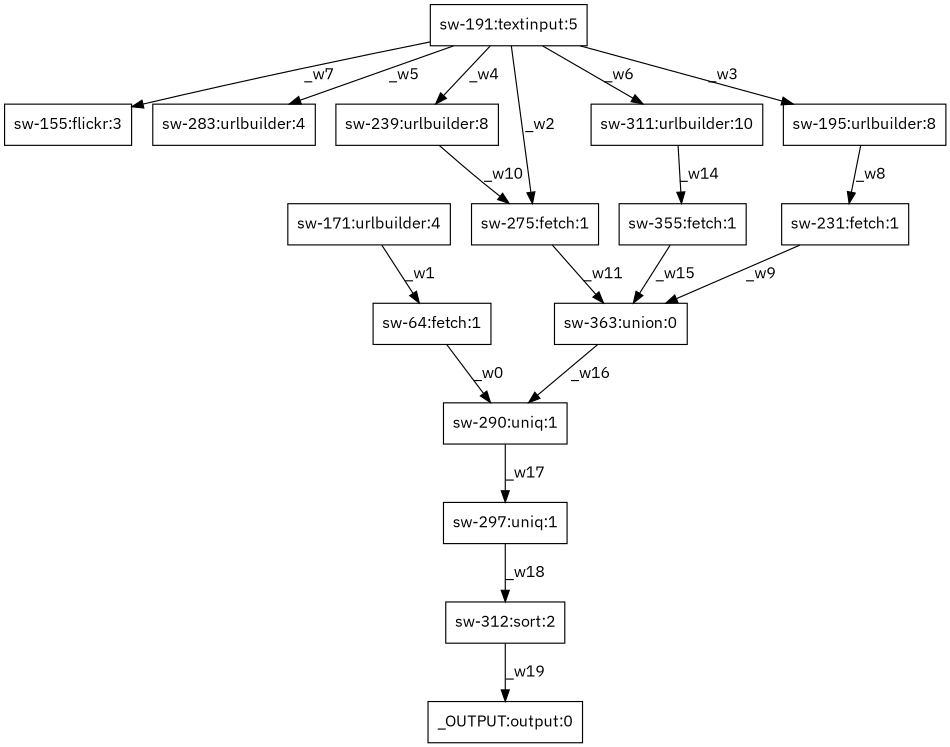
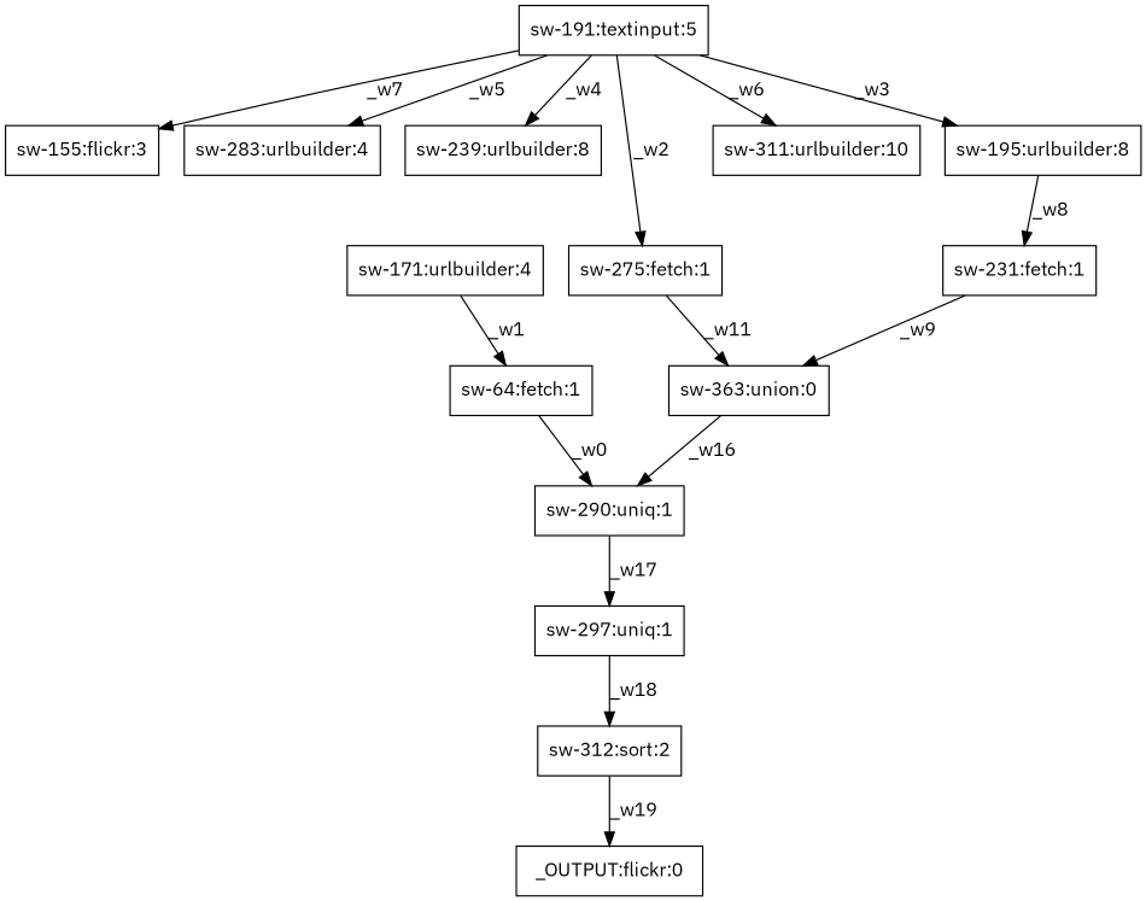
  digraph {
    fontname="IBM Plex Sans"
    node [fontname="IBM Plex Sans" shape=box]
    edge [fontname="IBM Plex Sans"]
    n1 [label="sw-363:union:0"]
    n2 [label="sw-290:uniq:1"]
    n3 [label="sw-297:uniq:1"]
    n4 [label="sw-171:urlbuilder:4"]
    n5 [label="sw-64:fetch:1"]
-   n6 [label="_OUTPUT:output:0"]
+   n6 [label="_OUTPUT:flickr:0"]
    n7 [label="sw-155:flickr:3"]
    n8 [label="sw-283:urlbuilder:4"]
    n9 [label="sw-191:textinput:5"]
    n10 [label="sw-239:urlbuilder:8"]
    n11 [label="sw-195:urlbuilder:8"]
    n12 [label="sw-311:urlbuilder:10"]
    n13 [label="sw-275:fetch:1"]
    n14 [label="sw-231:fetch:1"]
-   n15 [label="sw-355:fetch:1"]
    n16 [label="sw-312:sort:2"]
    n1 -> n2 [label=_w16]
    n2 -> n3 [label=_w17]
    n3 -> n16 [label=_w18]
    n4 -> n5 [label=_w1]
    n5 -> n2 [label=_w0]
    n9 -> n7 [label=_w7]
    n9 -> n8 [label=_w5]
    n9 -> n10 [label=_w4]
    n9 -> n11 [label=_w3]
    n9 -> n12 [label=_w6]
    n9 -> n13 [label=_w2]
-   n10 -> n13 [label=_w10]
    n11 -> n14 [label=_w8]
-   n12 -> n15 [label=_w14]
    n13 -> n1 [label=_w11]
    n14 -> n1 [label=_w9]
-   n15 -> n1 [label=_w15]
    n16 -> n6 [label=_w19]
  }
